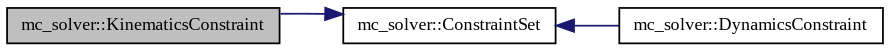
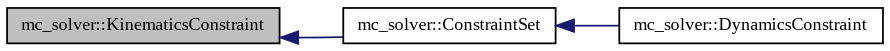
  digraph {
    fontname="Liberation Serif"
    rankdir=LR
    node [color=black fillcolor=white fontname="Liberation Serif" fontsize=10 shape=record style=filled]
    edge [color=midnightblue dir=back fontname="Liberation Serif" fontsize=10 labelfontname=Helvetica labelfontsize=10 style=solid]
    n1 [fillcolor=grey75 fontcolor=black height=0.2 label="mc_solver::KinematicsConstraint" width=0.4]
    n2 [height=0.2 label="mc_solver::DynamicsConstraint" width=0.4]
    n3 [height=0.2 label="mc_solver::ConstraintSet" width=0.4]
-   n3 -> n1
+   n1 -> n3
    n3 -> n2
  }
